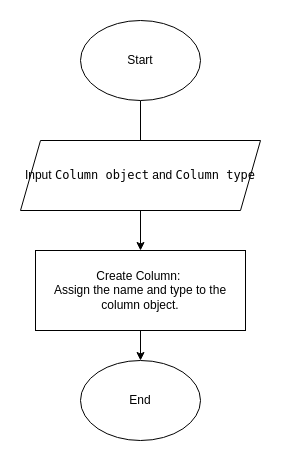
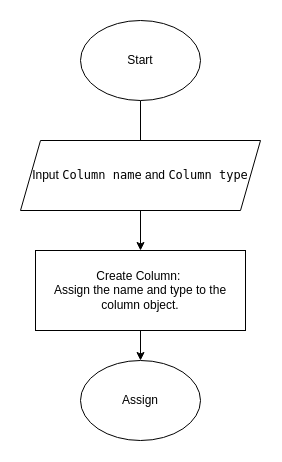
  <mxCell id="0" />
  <mxCell id="1" parent="0" />
  <mxCell id="2" value="" style="edgeStyle=orthogonalEdgeStyle;rounded=0;orthogonalLoop=1;jettySize=auto;html=1;endArrow=none;" edge="1" parent="1" source="3" target="5"><mxGeometry relative="1" as="geometry" /></mxCell>
  <mxCell id="3" value="Start" style="ellipse;whiteSpace=wrap;html=1;" vertex="1" parent="1"><mxGeometry x="80" y="20" width="120" height="80" as="geometry" /></mxCell>
  <mxCell id="4" value="" style="edgeStyle=orthogonalEdgeStyle;rounded=0;orthogonalLoop=1;jettySize=auto;html=1;" edge="1" parent="1" source="5" target="7"><mxGeometry relative="1" as="geometry" /></mxCell>
- <mxCell id="5" value="Input&lt;b&gt;&amp;nbsp;&lt;/b&gt;&lt;code&gt;Column object&lt;/code&gt; and &lt;code&gt;Column type&lt;/code&gt;" style="shape=parallelogram;perimeter=parallelogramPerimeter;whiteSpace=wrap;html=1;fixedSize=1;" vertex="1" parent="1"><mxGeometry x="20" y="140" width="240" height="70" as="geometry" /></mxCell>
+ <mxCell id="5" value="Input&lt;b&gt;&amp;nbsp;&lt;/b&gt;&lt;code&gt;Column name&lt;/code&gt; and &lt;code&gt;Column type&lt;/code&gt;" style="shape=parallelogram;perimeter=parallelogramPerimeter;whiteSpace=wrap;html=1;fixedSize=1;" vertex="1" parent="1"><mxGeometry x="20" y="140" width="240" height="70" as="geometry" /></mxCell>
  <mxCell id="6" value="" style="edgeStyle=orthogonalEdgeStyle;rounded=0;orthogonalLoop=1;jettySize=auto;html=1;" edge="1" parent="1" source="7" target="8"><mxGeometry relative="1" as="geometry" /></mxCell>
  <mxCell id="7" value="Create Column:&amp;nbsp;&lt;div&gt;Assign the name and type to the column object.&lt;/div&gt;" style="rounded=0;whiteSpace=wrap;html=1;" vertex="1" parent="1"><mxGeometry x="35" y="250" width="210" height="80" as="geometry" /></mxCell>
- <mxCell id="8" value="End" style="ellipse;whiteSpace=wrap;html=1;" vertex="1" parent="1"><mxGeometry x="80" y="360" width="120" height="80" as="geometry" /></mxCell>
+ <mxCell id="8" value="Assign" style="ellipse;whiteSpace=wrap;html=1;" vertex="1" parent="1"><mxGeometry x="80" y="360" width="120" height="80" as="geometry" /></mxCell>
